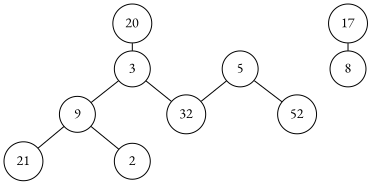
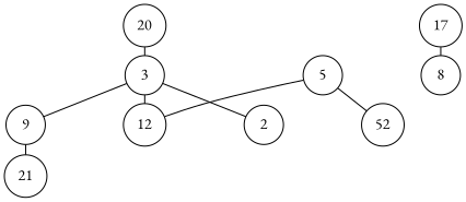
  digraph {
    fontname="EB Garamond"
    nodesep=1
    ordering=out
    ranksep=0.1
    node [fontname="EB Garamond" shape=circle]
    edge [arrowhead=none arrowsize=0.8 arrowtail=none fontname="EB Garamond"]
    20
    3
    9
-   12 [label=32]
+   12
    17
    8
    5
    n8 [label=52]
    21
    2
    20 -> 3
    3 -> 9
    3 -> 12
    9 -> 21
-   9 -> 2 [side=left]
+   3 -> 2 [side=left]
    17 -> 8
    5 -> 12
    5 -> n8
  }
